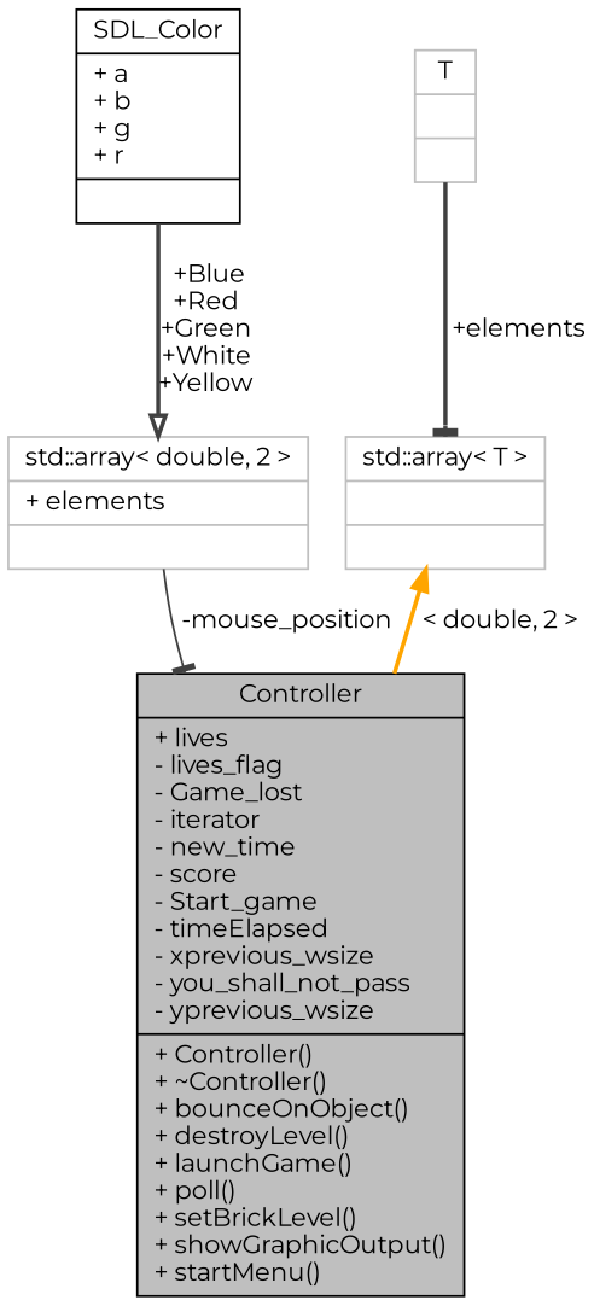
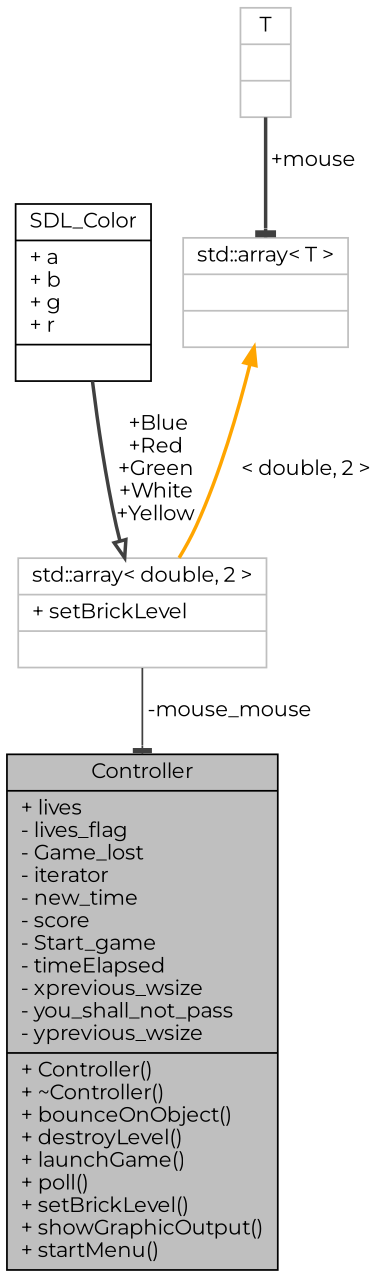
  digraph {
    fontname=Montserrat
    node [color=grey75 fillcolor=white fontname=Montserrat fontsize=12 shape=record style=filled]
    edge [arrowhead=tee color=grey25 fontname=Montserrat fontsize=12 labelfontname=Helvetica labelfontsize=12 style=bold]
    n1 [color=black fillcolor=grey75 fontcolor=black height=0.2 label="{Controller\n|+ lives\l- lives_flag\l- Game_lost\l- iterator\l- new_time\l- score\l- Start_game\l- timeElapsed\l- xprevious_wsize\l- you_shall_not_pass\l- yprevious_wsize\l|+ Controller()\l+ ~Controller()\l+ bounceOnObject()\l+ destroyLevel()\l+ launchGame()\l+ poll()\l+ setBrickLevel()\l+ showGraphicOutput()\l+ startMenu()\l}" width=0.4]
    n2 [color=black height=0.2 label="{SDL_Color\n|+ a\l+ b\l+ g\l+ r\l|}" width=0.4]
-   n3 [height=0.2 label="{std::array\< double, 2 \>\n|+ elements\l|}" width=0.4]
+   n3 [height=0.2 label="{std::array\< double, 2 \>\n|+ setBrickLevel\l|}" width=0.4]
    n4 [height=0.2 label="{std::array\< T \>\n||}" width=0.4]
    n5 [height=0.2 label="{T\n||}" width=0.4]
    n2 -> n3 [arrowhead=onormal label=" +Blue\n+Red\n+Green\n+White\n+Yellow"]
-   n3 -> n1 [label=" -mouse_position" style=solid]
-   n4 -> n1 [color=orange dir=back label=" \< double, 2 \>" arrowhead=""]
-   n5 -> n4 [label=" +elements"]
+   n3 -> n1 [label=" -mouse_mouse" style=solid]
+   n4 -> n3 [color=orange dir=back label=" \< double, 2 \>" arrowhead=""]
+   n5 -> n4 [label=" +mouse"]
  }
